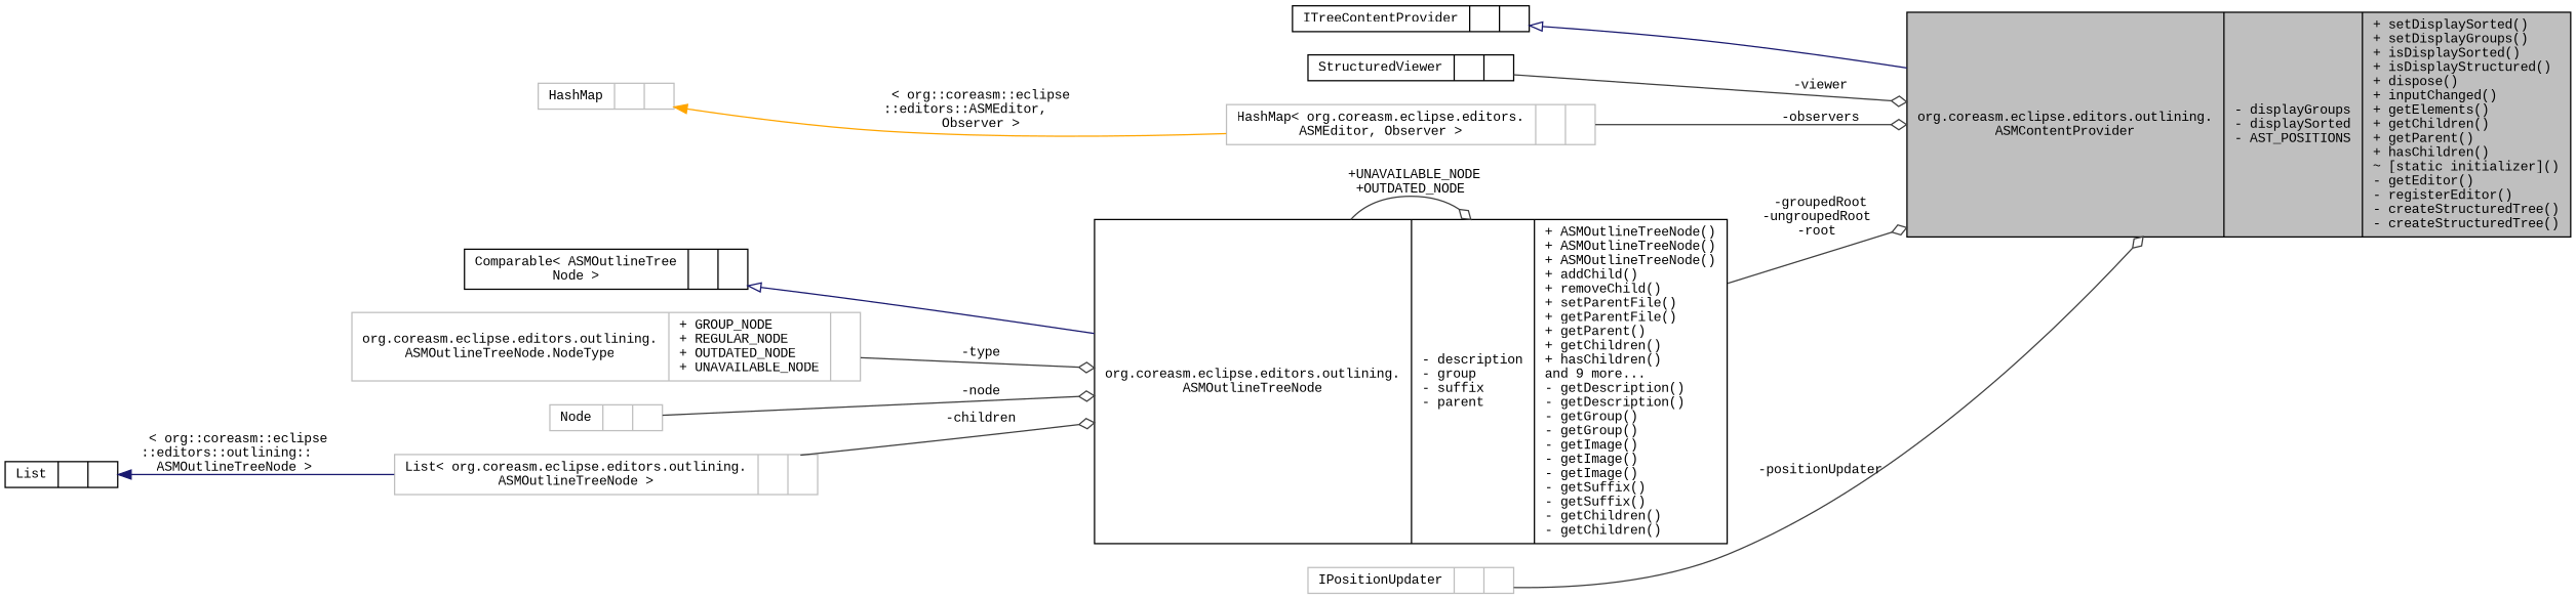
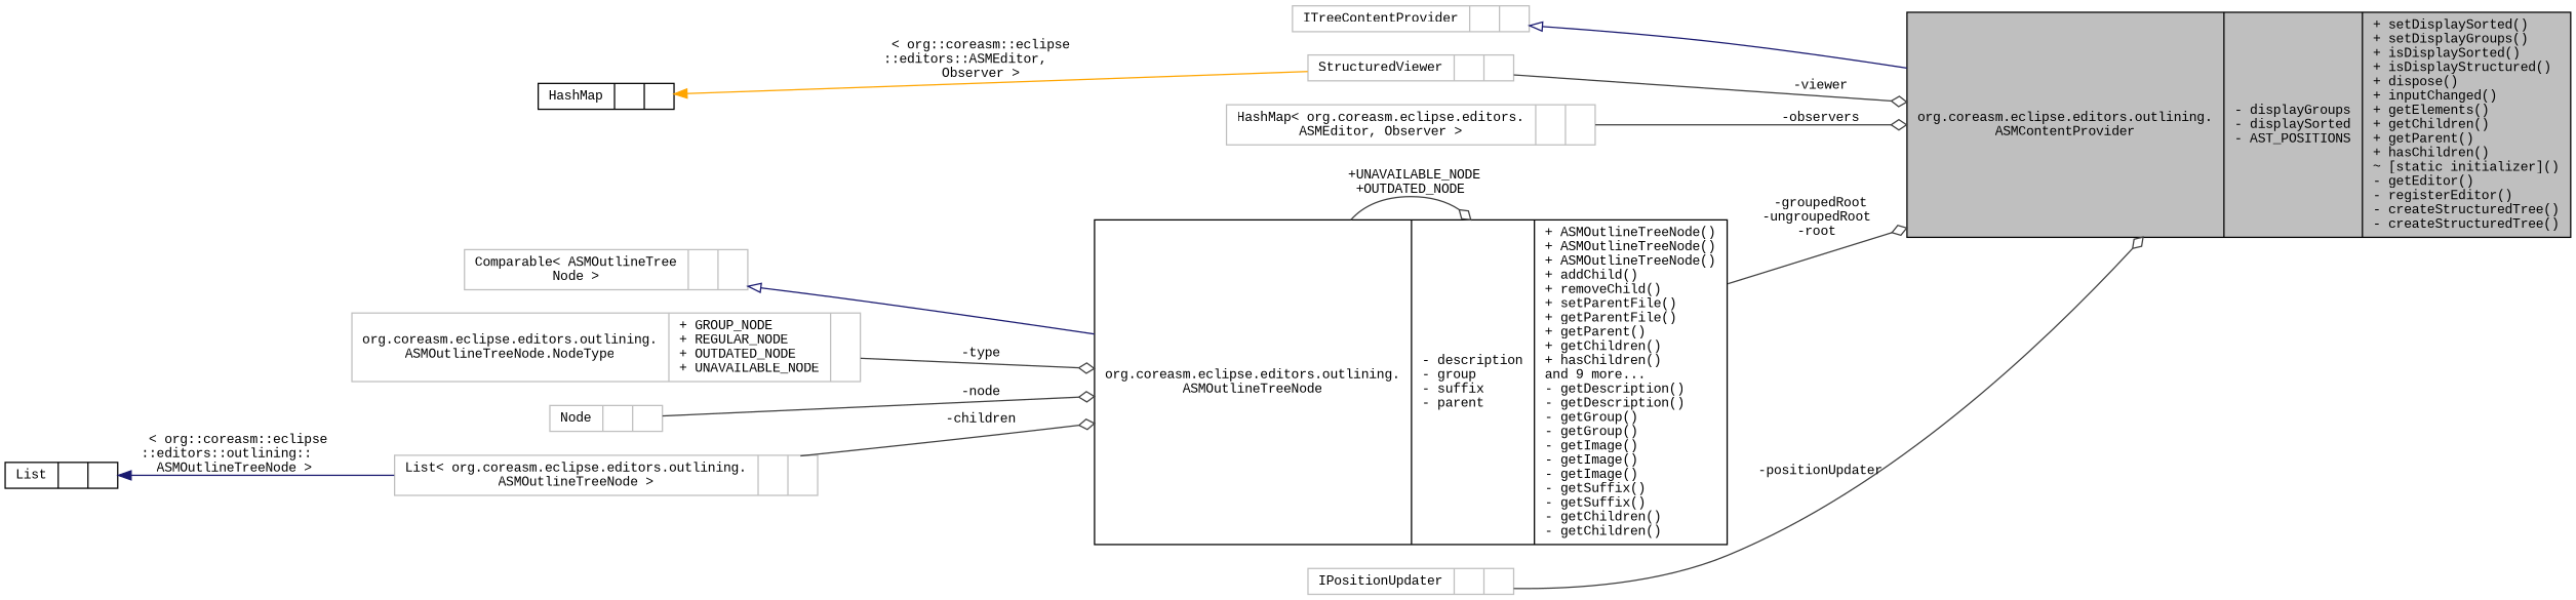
  digraph {
    fontname="Liberation Mono"
    rankdir=LR
    node [color=grey75 fontname="Liberation Mono" fontsize=10 shape=record]
    edge [color=grey25 fontname="Liberation Mono" fontsize=10 labelfontname=Helvetica labelfontsize=10 style=solid arrowhead=odiamond]
    n1 [color=black fillcolor=grey75 fontcolor=black height=0.2 label="{org.coreasm.eclipse.editors.outlining.\lASMContentProvider\n|- displayGroups\l- displaySorted\l- AST_POSITIONS\l|+ setDisplaySorted()\l+ setDisplayGroups()\l+ isDisplaySorted()\l+ isDisplayStructured()\l+ dispose()\l+ inputChanged()\l+ getElements()\l+ getChildren()\l+ getParent()\l+ hasChildren()\l~ [static initializer]()\l- getEditor()\l- registerEditor()\l- createStructuredTree()\l- createStructuredTree()\l}" style=filled width=0.4]
-   n2 [color=black height=0.2 label="{ITreeContentProvider\n||}" width=0.4]
-   n3 [color=black height=0.2 label="{StructuredViewer\n||}" width=0.4]
+   n2 [height=0.2 label="{ITreeContentProvider\n||}" width=0.4]
+   n3 [height=0.2 label="{StructuredViewer\n||}" width=0.4]
    n4 [height=0.2 label="{HashMap\< org.coreasm.eclipse.editors.\lASMEditor, Observer \>\n||}" width=0.4]
-   n5 [height=0.2 label="{HashMap\n||}" width=0.4]
+   n5 [color=black height=0.2 label="{HashMap\n||}" width=0.4]
    n6 [color=black height=0.2 label="{org.coreasm.eclipse.editors.outlining.\lASMOutlineTreeNode\n|- description\l- group\l- suffix\l- parent\l|+ ASMOutlineTreeNode()\l+ ASMOutlineTreeNode()\l+ ASMOutlineTreeNode()\l+ addChild()\l+ removeChild()\l+ setParentFile()\l+ getParentFile()\l+ getParent()\l+ getChildren()\l+ hasChildren()\land 9 more...\l- getDescription()\l- getDescription()\l- getGroup()\l- getGroup()\l- getImage()\l- getImage()\l- getImage()\l- getSuffix()\l- getSuffix()\l- getChildren()\l- getChildren()\l}" width=0.4]
-   n7 [color=black height=0.2 label="{Comparable\< ASMOutlineTree\lNode \>\n||}" width=0.4]
+   n7 [height=0.2 label="{Comparable\< ASMOutlineTree\lNode \>\n||}" width=0.4]
    n8 [height=0.2 label="{org.coreasm.eclipse.editors.outlining.\lASMOutlineTreeNode.NodeType\n|+ GROUP_NODE\l+ REGULAR_NODE\l+ OUTDATED_NODE\l+ UNAVAILABLE_NODE\l|}" width=0.4]
    n9 [height=0.2 label="{Node\n||}" width=0.4]
    n10 [height=0.2 label="{List\< org.coreasm.eclipse.editors.outlining.\lASMOutlineTreeNode \>\n||}" width=0.4]
    n11 [color=black height=0.2 label="{List\n||}" width=0.4]
    n12 [height=0.2 label="{IPositionUpdater\n||}" width=0.4]
    n2 -> n1 [arrowtail=onormal color=midnightblue dir=back arrowhead=""]
    n3 -> n1 [label=" -viewer"]
    n4 -> n1 [label=" -observers"]
-   n5 -> n4 [color=orange dir=back label=" \< org::coreasm::eclipse\l::editors::ASMEditor,\l Observer \>" arrowhead=""]
+   n5 -> n3 [color=orange dir=back label=" \< org::coreasm::eclipse\l::editors::ASMEditor,\l Observer \>" arrowhead=""]
    n6 -> n1 [label=" -groupedRoot\n-ungroupedRoot\n-root"]
    n6 -> n6 [label=" +UNAVAILABLE_NODE\n+OUTDATED_NODE"]
    n7 -> n6 [arrowtail=onormal color=midnightblue dir=back arrowhead=""]
    n8 -> n6 [label=" -type"]
    n9 -> n6 [label=" -node"]
    n10 -> n6 [label=" -children"]
    n11 -> n10 [color=midnightblue dir=back label=" \< org::coreasm::eclipse\l::editors::outlining::\lASMOutlineTreeNode \>" arrowhead=""]
    n12 -> n1 [label=" -positionUpdater"]
  }
